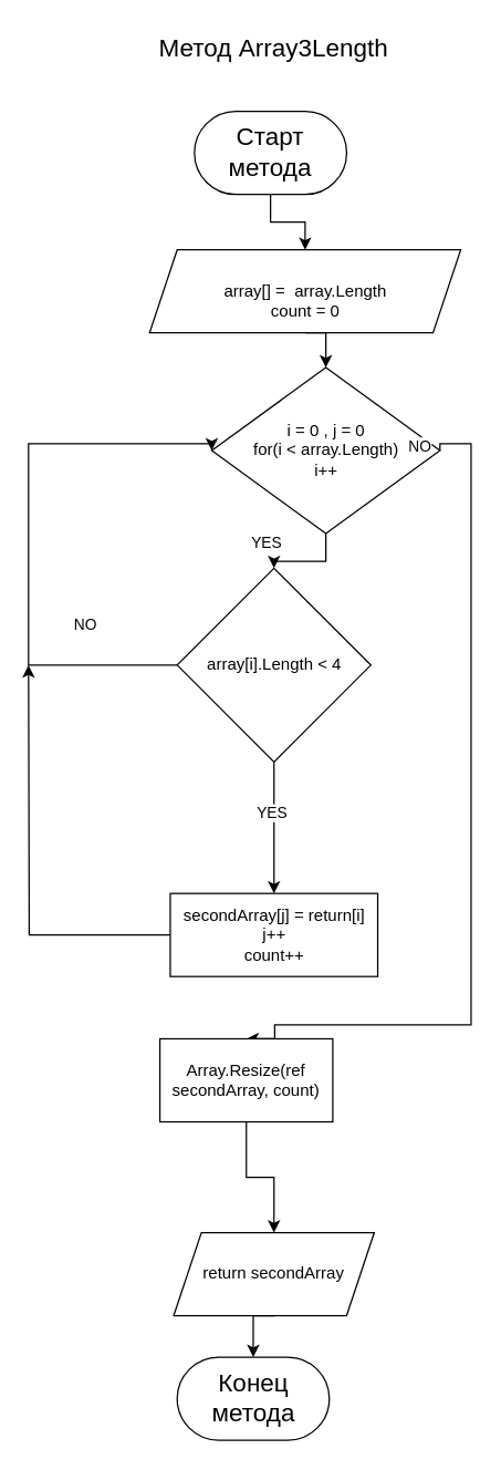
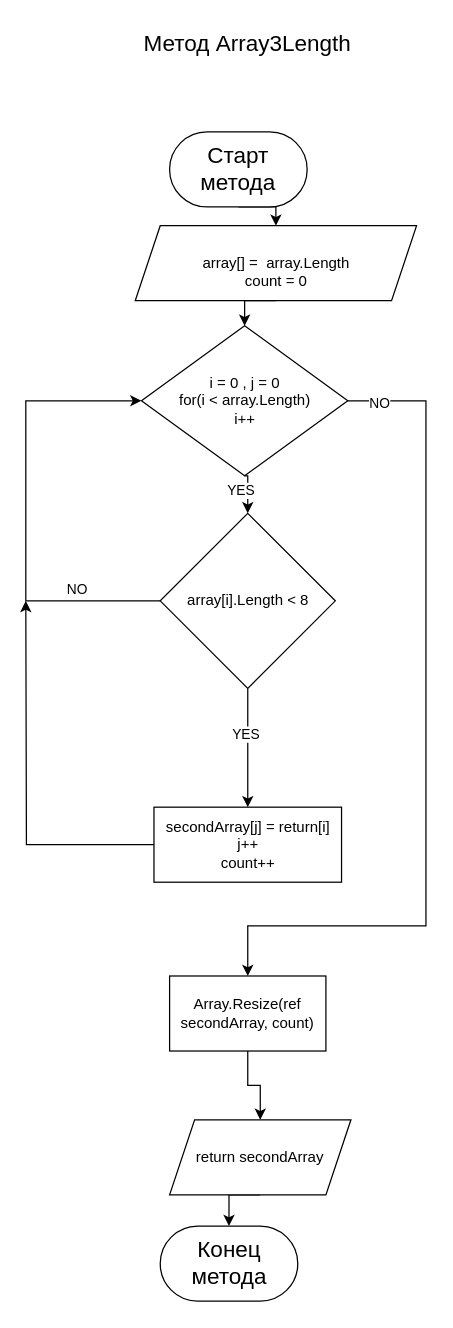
  <mxCell id="0" />
  <mxCell id="1" parent="0" />
  <mxCell id="2" style="edgeStyle=orthogonalEdgeStyle;rounded=0;orthogonalLoop=1;jettySize=auto;html=1;exitX=0.5;exitY=1;exitDx=0;exitDy=0;entryX=0.5;entryY=0;entryDx=0;entryDy=0;" edge="1" parent="1" source="3" target="5"><mxGeometry relative="1" as="geometry" /></mxCell>
- <mxCell id="3" value="&lt;font style=&quot;font-size: 18px;&quot;&gt;Старт метода&lt;/font&gt;" style="rounded=1;whiteSpace=wrap;html=1;arcSize=50;" vertex="1" parent="1"><mxGeometry x="140" y="80" width="110" height="60" as="geometry" /></mxCell>
+ <mxCell id="3" value="&lt;font style=&quot;font-size: 18px;&quot;&gt;Старт метода&lt;/font&gt;" style="rounded=1;whiteSpace=wrap;html=1;arcSize=50;" vertex="1" parent="1"><mxGeometry x="135" y="105" width="110" height="60" as="geometry" /></mxCell>
  <mxCell id="4" style="edgeStyle=orthogonalEdgeStyle;rounded=0;orthogonalLoop=1;jettySize=auto;html=1;exitX=0.5;exitY=1;exitDx=0;exitDy=0;entryX=0.5;entryY=0;entryDx=0;entryDy=0;" edge="1" parent="1" source="5" target="8"><mxGeometry relative="1" as="geometry" /></mxCell>
  <mxCell id="5" value="&lt;br&gt;array[] =&amp;nbsp; array.Length&lt;br&gt;count = 0" style="shape=parallelogram;perimeter=parallelogramPerimeter;whiteSpace=wrap;html=1;fixedSize=1;" vertex="1" parent="1"><mxGeometry x="107.5" y="180" width="225" height="60" as="geometry" /></mxCell>
  <mxCell id="6" style="edgeStyle=orthogonalEdgeStyle;rounded=0;orthogonalLoop=1;jettySize=auto;html=1;exitX=0.5;exitY=1;exitDx=0;exitDy=0;entryX=0.5;entryY=0;entryDx=0;entryDy=0;" edge="1" parent="1" source="8" target="13"><mxGeometry relative="1" as="geometry" /></mxCell>
  <mxCell id="7" style="edgeStyle=orthogonalEdgeStyle;rounded=0;orthogonalLoop=1;jettySize=auto;html=1;exitX=1;exitY=0.5;exitDx=0;exitDy=0;entryX=0.5;entryY=0;entryDx=0;entryDy=0;" edge="1" parent="1" source="8" target="18"><mxGeometry relative="1" as="geometry"><mxPoint x="300" y="400" as="targetPoint" /><Array as="points"><mxPoint x="340" y="320" /><mxPoint x="340" y="740" /><mxPoint x="198" y="740" /></Array></mxGeometry></mxCell>
- <mxCell id="8" value="i = 0 , j = 0&lt;br&gt;for(i &amp;lt; array.Length)&lt;br&gt;i++" style="rhombus;whiteSpace=wrap;html=1;" vertex="1" parent="1"><mxGeometry x="152.5" y="265" width="165" height="120" as="geometry" /></mxCell>
+ <mxCell id="8" value="i = 0 , j = 0&lt;br&gt;for(i &amp;lt; array.Length)&lt;br&gt;i++" style="rhombus;whiteSpace=wrap;html=1;" vertex="1" parent="1"><mxGeometry x="112.5" y="260" width="165" height="120" as="geometry" /></mxCell>
  <mxCell id="9" style="edgeStyle=orthogonalEdgeStyle;rounded=0;orthogonalLoop=1;jettySize=auto;html=1;exitX=0;exitY=0.5;exitDx=0;exitDy=0;entryX=0;entryY=0.5;entryDx=0;entryDy=0;" edge="1" parent="1" source="13" target="8"><mxGeometry relative="1" as="geometry"><Array as="points"><mxPoint x="20" y="480" /><mxPoint x="20" y="320" /></Array></mxGeometry></mxCell>
  <mxCell id="10" value="NO" style="edgeLabel;html=1;align=center;verticalAlign=middle;resizable=0;points=[];" vertex="1" connectable="0" parent="9"><mxGeometry x="-0.09" y="1" relative="1" as="geometry"><mxPoint x="41" y="47" as="offset" /></mxGeometry></mxCell>
  <mxCell id="11" value="" style="edgeStyle=orthogonalEdgeStyle;rounded=0;orthogonalLoop=1;jettySize=auto;html=1;" edge="1" parent="1" source="13" target="15"><mxGeometry relative="1" as="geometry" /></mxCell>
  <mxCell id="12" value="YES" style="edgeLabel;html=1;align=center;verticalAlign=middle;resizable=0;points=[];" vertex="1" connectable="0" parent="11"><mxGeometry x="-0.242" y="-2" relative="1" as="geometry"><mxPoint as="offset" /></mxGeometry></mxCell>
- <mxCell id="13" value="array[i].Length &amp;lt; 4" style="rhombus;whiteSpace=wrap;html=1;" vertex="1" parent="1"><mxGeometry x="127.5" y="410" width="140" height="140" as="geometry" /></mxCell>
+ <mxCell id="13" value="array[i].Length &amp;lt; 8" style="rhombus;whiteSpace=wrap;html=1;" vertex="1" parent="1"><mxGeometry x="127.5" y="410" width="140" height="140" as="geometry" /></mxCell>
  <mxCell id="14" style="edgeStyle=orthogonalEdgeStyle;rounded=0;orthogonalLoop=1;jettySize=auto;html=1;exitX=0;exitY=0.5;exitDx=0;exitDy=0;" edge="1" parent="1" source="15"><mxGeometry relative="1" as="geometry"><mxPoint x="20" y="480" as="targetPoint" /></mxGeometry></mxCell>
  <mxCell id="15" value="secondArray[j] = return[i]&lt;br&gt;j++&lt;br&gt;count++" style="rounded=0;whiteSpace=wrap;html=1;" vertex="1" parent="1"><mxGeometry x="122.5" y="645" width="150" height="60" as="geometry" /></mxCell>
  <mxCell id="16" value="&lt;font style=&quot;font-size: 18px;&quot;&gt;Метод Array3Length&lt;/font&gt;" style="text;html=1;strokeColor=none;fillColor=none;align=center;verticalAlign=middle;whiteSpace=wrap;rounded=0;" vertex="1" parent="1"><mxGeometry x="100" y="20" width="195" height="30" as="geometry" /></mxCell>
  <mxCell id="17" style="edgeStyle=orthogonalEdgeStyle;rounded=0;orthogonalLoop=1;jettySize=auto;html=1;exitX=0.5;exitY=1;exitDx=0;exitDy=0;entryX=0.5;entryY=0;entryDx=0;entryDy=0;" edge="1" parent="1" source="18" target="20"><mxGeometry relative="1" as="geometry" /></mxCell>
- <mxCell id="18" value="Array.Resize(ref secondArray, count)" style="rounded=0;whiteSpace=wrap;html=1;" vertex="1" parent="1"><mxGeometry x="115" y="750" width="125" height="60" as="geometry" /></mxCell>
+ <mxCell id="18" value="Array.Resize(ref secondArray, count)" style="rounded=0;whiteSpace=wrap;html=1;" vertex="1" parent="1"><mxGeometry x="135" y="780" width="125" height="60" as="geometry" /></mxCell>
  <mxCell id="19" style="edgeStyle=orthogonalEdgeStyle;rounded=0;orthogonalLoop=1;jettySize=auto;html=1;exitX=0.5;exitY=1;exitDx=0;exitDy=0;entryX=0.5;entryY=0;entryDx=0;entryDy=0;" edge="1" parent="1" source="20" target="21"><mxGeometry relative="1" as="geometry" /></mxCell>
- <mxCell id="20" value="return secondArray" style="shape=parallelogram;perimeter=parallelogramPerimeter;whiteSpace=wrap;html=1;fixedSize=1;" vertex="1" parent="1"><mxGeometry x="125" y="890" width="145" height="60" as="geometry" /></mxCell>
+ <mxCell id="20" value="return secondArray" style="shape=parallelogram;perimeter=parallelogramPerimeter;whiteSpace=wrap;html=1;fixedSize=1;" vertex="1" parent="1"><mxGeometry x="135" y="895" width="145" height="60" as="geometry" /></mxCell>
  <mxCell id="21" value="&lt;font style=&quot;font-size: 18px;&quot;&gt;Конец метода&lt;/font&gt;" style="rounded=1;whiteSpace=wrap;html=1;arcSize=50;" vertex="1" parent="1"><mxGeometry x="127.5" y="980" width="110" height="60" as="geometry" /></mxCell>
  <mxCell id="22" value="YES" style="edgeLabel;html=1;align=center;verticalAlign=middle;resizable=0;points=[];" vertex="1" connectable="0" parent="1"><mxGeometry x="205.5" y="596" as="geometry"><mxPoint x="-14" y="-205" as="offset" /></mxGeometry></mxCell>
  <mxCell id="23" value="NO" style="edgeLabel;html=1;align=center;verticalAlign=middle;resizable=0;points=[];" vertex="1" connectable="0" parent="1"><mxGeometry x="70" y="480.5" as="geometry"><mxPoint x="232" y="-159" as="offset" /></mxGeometry></mxCell>
